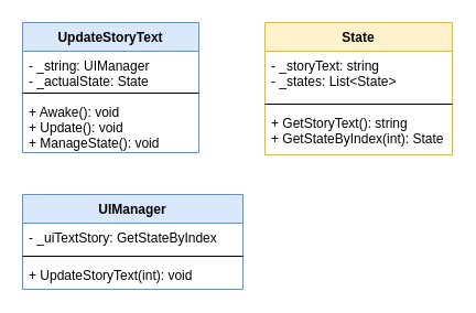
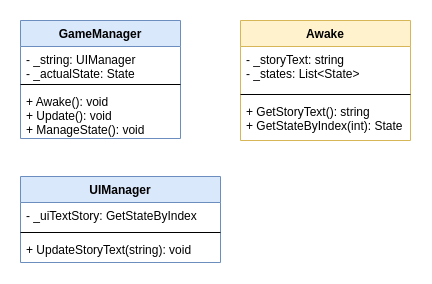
  <mxCell id="0" />
  <mxCell id="1" parent="0" />
- <mxCell id="2" value="UpdateStoryText" style="swimlane;fontStyle=1;align=center;verticalAlign=top;childLayout=stackLayout;horizontal=1;startSize=26;horizontalStack=0;resizeParent=1;resizeParentMax=0;resizeLast=0;collapsible=1;marginBottom=0;fillColor=#dae8fc;strokeColor=#6c8ebf;" vertex="1" parent="1"><mxGeometry x="20" y="20" width="160" height="118" as="geometry" /></mxCell>
+ <mxCell id="2" value="GameManager" style="swimlane;fontStyle=1;align=center;verticalAlign=top;childLayout=stackLayout;horizontal=1;startSize=26;horizontalStack=0;resizeParent=1;resizeParentMax=0;resizeLast=0;collapsible=1;marginBottom=0;fillColor=#dae8fc;strokeColor=#6c8ebf;" vertex="1" parent="1"><mxGeometry x="20" y="20" width="160" height="118" as="geometry" /></mxCell>
  <mxCell id="3" value="- _string: UIManager&#10;- _actualState: State" style="text;strokeColor=none;fillColor=none;align=left;verticalAlign=top;spacingLeft=4;spacingRight=4;overflow=hidden;rotatable=0;points=[[0,0.5],[1,0.5]];portConstraint=eastwest;" vertex="1" parent="2"><mxGeometry y="26" width="160" height="34" as="geometry" /></mxCell>
  <mxCell id="4" value="" style="line;strokeWidth=1;fillColor=none;align=left;verticalAlign=middle;spacingTop=-1;spacingLeft=3;spacingRight=3;rotatable=0;labelPosition=right;points=[];portConstraint=eastwest;" vertex="1" parent="2"><mxGeometry y="60" width="160" height="8" as="geometry" /></mxCell>
  <mxCell id="5" value="+ Awake(): void&#10;+ Update(): void&#10;+ ManageState(): void" style="text;strokeColor=none;fillColor=none;align=left;verticalAlign=top;spacingLeft=4;spacingRight=4;overflow=hidden;rotatable=0;points=[[0,0.5],[1,0.5]];portConstraint=eastwest;" vertex="1" parent="2"><mxGeometry y="68" width="160" height="50" as="geometry" /></mxCell>
- <mxCell id="6" value="State" style="swimlane;fontStyle=1;align=center;verticalAlign=top;childLayout=stackLayout;horizontal=1;startSize=26;horizontalStack=0;resizeParent=1;resizeParentMax=0;resizeLast=0;collapsible=1;marginBottom=0;fillColor=#fff2cc;strokeColor=#d6b656;" vertex="1" parent="1"><mxGeometry x="240" y="20" width="170" height="120" as="geometry" /></mxCell>
+ <mxCell id="6" value="Awake" style="swimlane;fontStyle=1;align=center;verticalAlign=top;childLayout=stackLayout;horizontal=1;startSize=26;horizontalStack=0;resizeParent=1;resizeParentMax=0;resizeLast=0;collapsible=1;marginBottom=0;fillColor=#fff2cc;strokeColor=#d6b656;" vertex="1" parent="1"><mxGeometry x="240" y="20" width="170" height="120" as="geometry" /></mxCell>
  <mxCell id="7" value="- _storyText: string&#10;- _states: List&lt;State&gt;" style="text;strokeColor=none;fillColor=none;align=left;verticalAlign=top;spacingLeft=4;spacingRight=4;overflow=hidden;rotatable=0;points=[[0,0.5],[1,0.5]];portConstraint=eastwest;" vertex="1" parent="6"><mxGeometry y="26" width="170" height="44" as="geometry" /></mxCell>
  <mxCell id="8" value="" style="line;strokeWidth=1;fillColor=none;align=left;verticalAlign=middle;spacingTop=-1;spacingLeft=3;spacingRight=3;rotatable=0;labelPosition=right;points=[];portConstraint=eastwest;" vertex="1" parent="6"><mxGeometry y="70" width="170" height="8" as="geometry" /></mxCell>
  <mxCell id="9" value="+ GetStoryText(): string&#10;+ GetStateByIndex(int): State" style="text;strokeColor=none;fillColor=none;align=left;verticalAlign=top;spacingLeft=4;spacingRight=4;overflow=hidden;rotatable=0;points=[[0,0.5],[1,0.5]];portConstraint=eastwest;" vertex="1" parent="6"><mxGeometry y="78" width="170" height="42" as="geometry" /></mxCell>
  <mxCell id="10" value="UIManager" style="swimlane;fontStyle=1;align=center;verticalAlign=top;childLayout=stackLayout;horizontal=1;startSize=26;horizontalStack=0;resizeParent=1;resizeParentMax=0;resizeLast=0;collapsible=1;marginBottom=0;fillColor=#dae8fc;strokeColor=#6c8ebf;" vertex="1" parent="1"><mxGeometry x="20" y="176" width="200" height="86" as="geometry" /></mxCell>
  <mxCell id="11" value="- _uiTextStory: GetStateByIndex" style="text;strokeColor=none;fillColor=none;align=left;verticalAlign=top;spacingLeft=4;spacingRight=4;overflow=hidden;rotatable=0;points=[[0,0.5],[1,0.5]];portConstraint=eastwest;" vertex="1" parent="10"><mxGeometry y="26" width="200" height="26" as="geometry" /></mxCell>
  <mxCell id="12" value="" style="line;strokeWidth=1;fillColor=none;align=left;verticalAlign=middle;spacingTop=-1;spacingLeft=3;spacingRight=3;rotatable=0;labelPosition=right;points=[];portConstraint=eastwest;" vertex="1" parent="10"><mxGeometry y="52" width="200" height="8" as="geometry" /></mxCell>
- <mxCell id="13" value="+ UpdateStoryText(int): void" style="text;strokeColor=none;fillColor=none;align=left;verticalAlign=top;spacingLeft=4;spacingRight=4;overflow=hidden;rotatable=0;points=[[0,0.5],[1,0.5]];portConstraint=eastwest;" vertex="1" parent="10"><mxGeometry y="60" width="200" height="26" as="geometry" /></mxCell>
+ <mxCell id="13" value="+ UpdateStoryText(string): void" style="text;strokeColor=none;fillColor=none;align=left;verticalAlign=top;spacingLeft=4;spacingRight=4;overflow=hidden;rotatable=0;points=[[0,0.5],[1,0.5]];portConstraint=eastwest;" vertex="1" parent="10"><mxGeometry y="60" width="200" height="26" as="geometry" /></mxCell>
